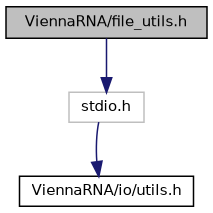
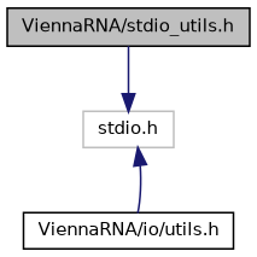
  digraph {
    node [color=black fontname=Helvetica fontsize=10 shape=record]
    edge [color=midnightblue fontname=Helvetica fontsize=10 labelfontname=Helvetica labelfontsize=10 style=solid]
-   n1 [fillcolor=grey75 fontcolor=black height=0.2 label="ViennaRNA/file_utils.h" style=filled width=0.4]
+   n1 [fillcolor=grey75 fontcolor=black height=0.2 label="ViennaRNA/stdio_utils.h" style=filled width=0.4]
    n2 [color=grey75 height=0.2 label="stdio.h" width=0.4]
    n3 [height=0.2 label="ViennaRNA/io/utils.h" width=0.4]
    n1 -> n2
-   n2 -> n3
+   n3 -> n2
  }
